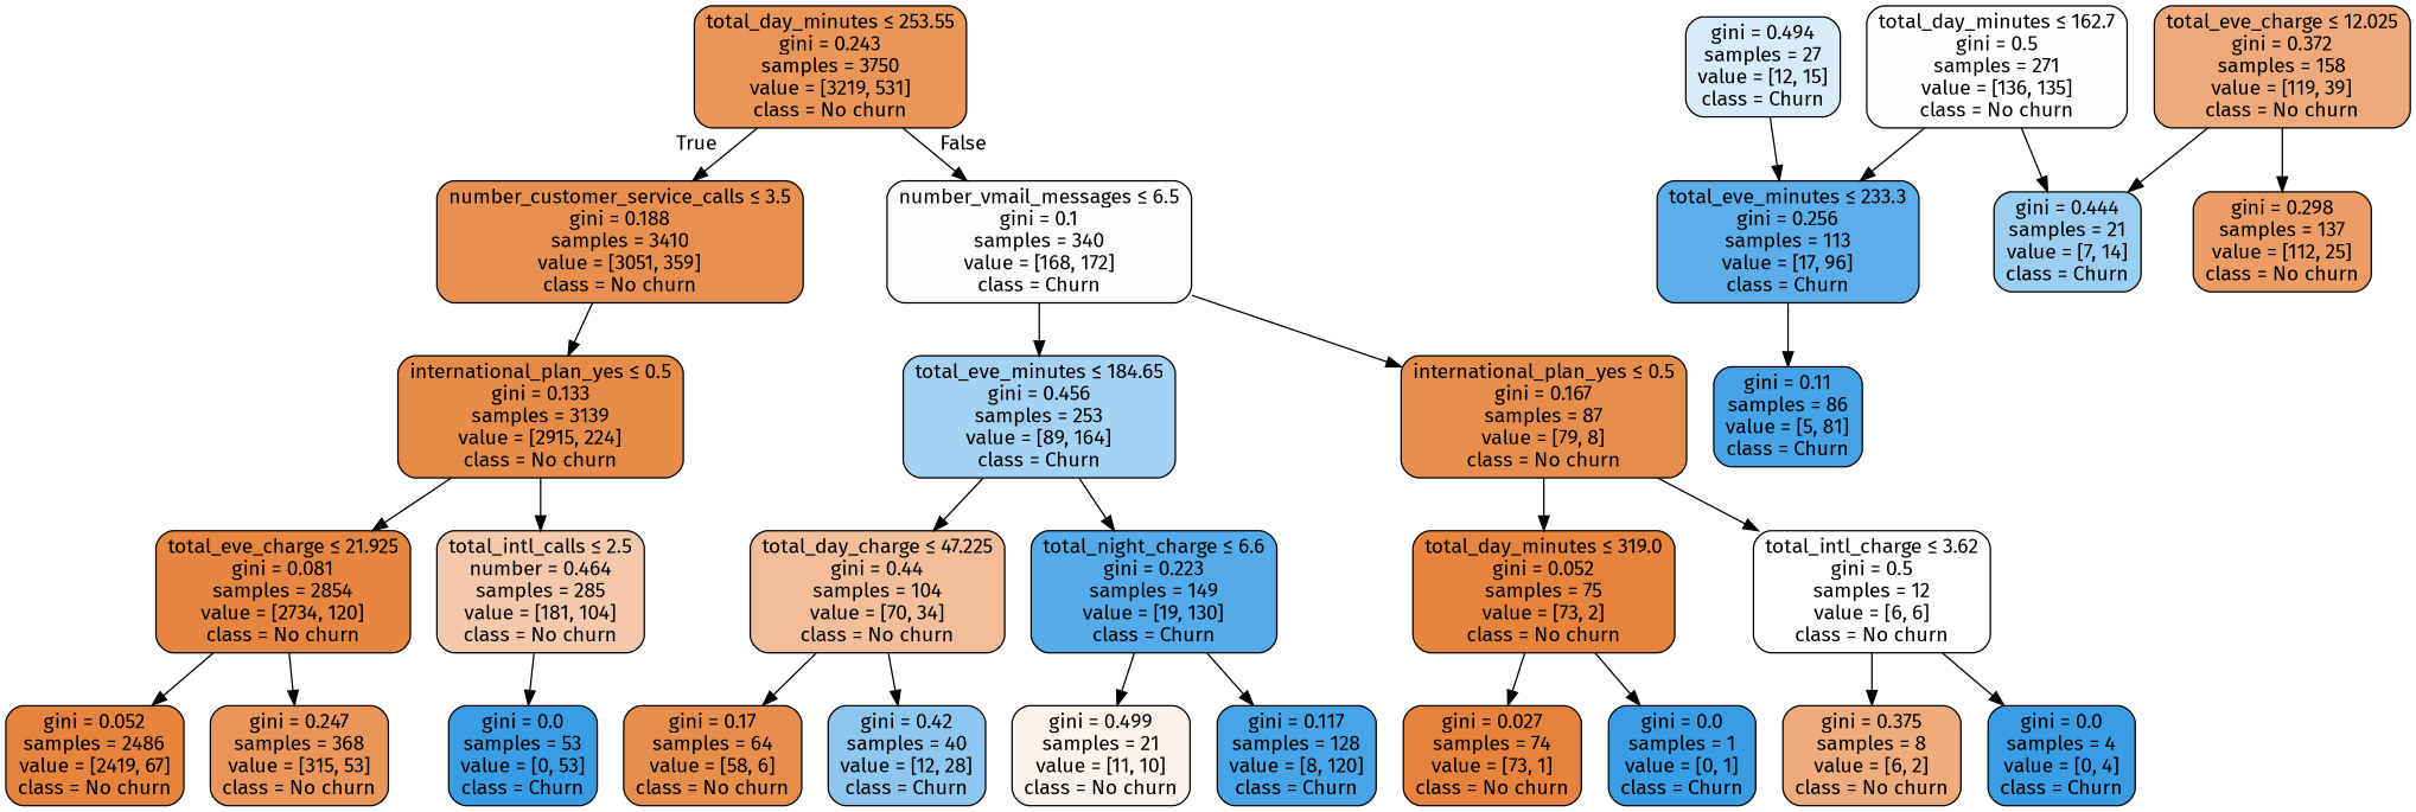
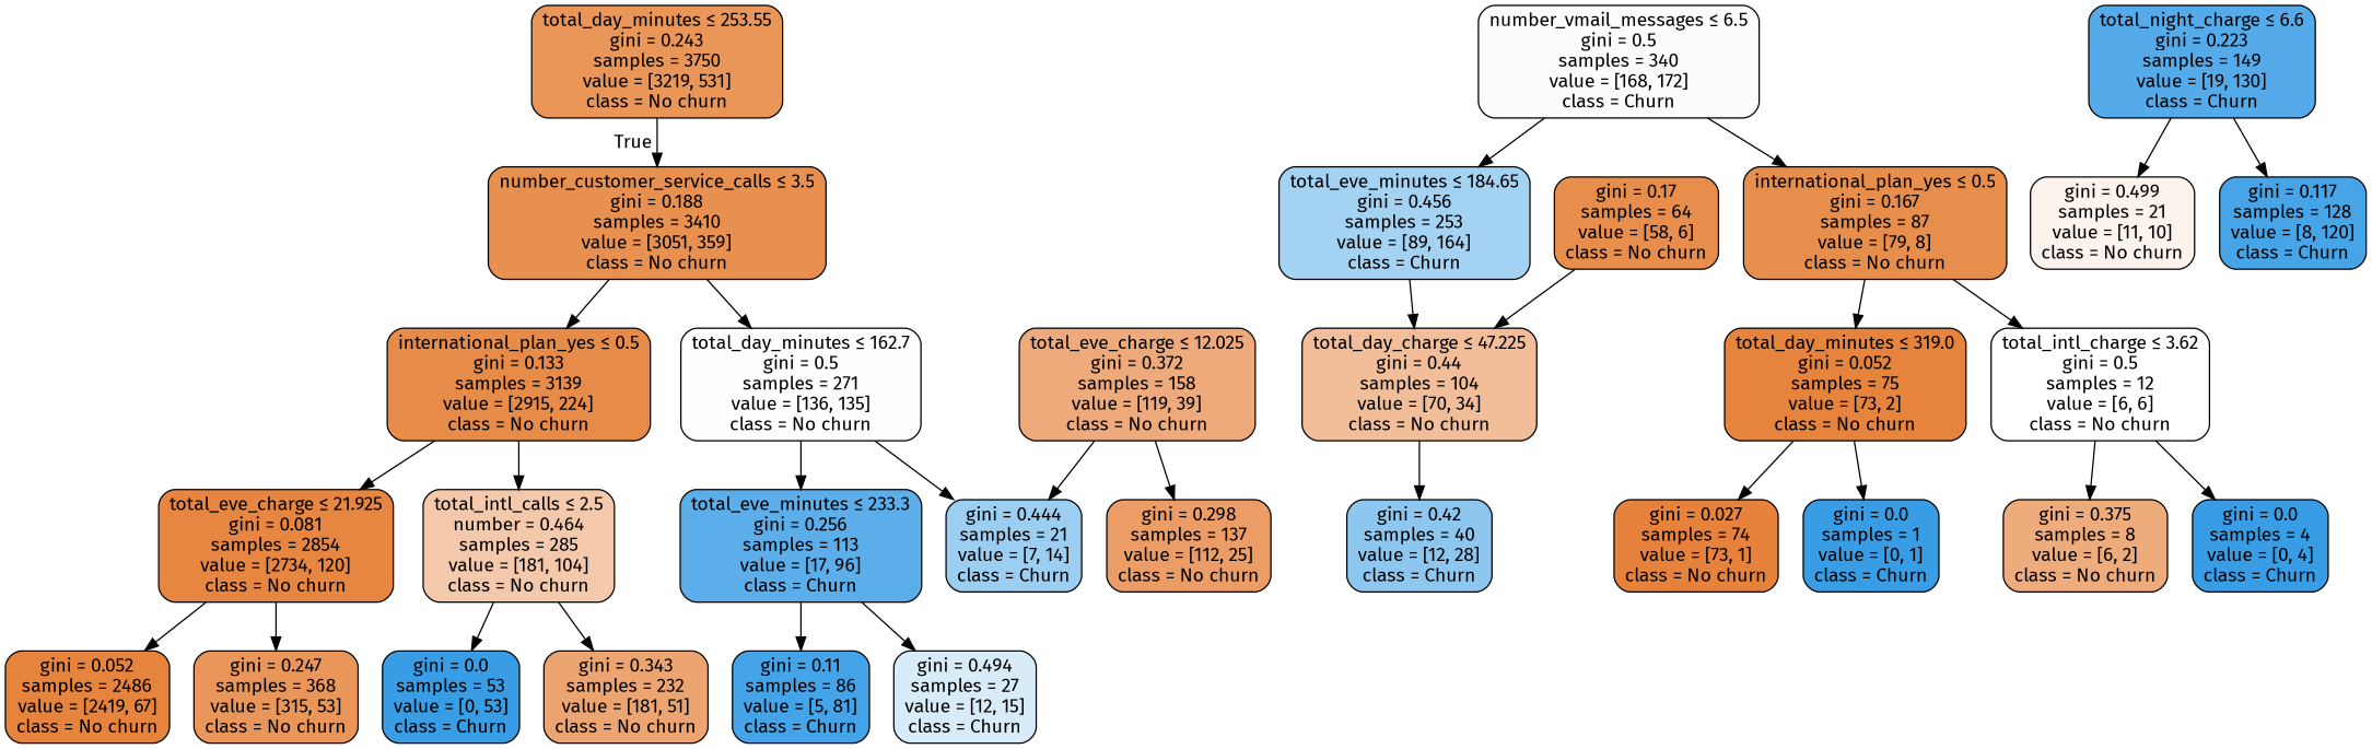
  digraph {
    fontname="Fira Sans"
    node [color=black fillcolor="#399de5ff" fontname="Fira Sans" shape=box style="filled, rounded"]
    edge [fontname="Fira Sans"]
    n1 [fillcolor="#e58139d5" label=<total_day_minutes &le; 253.55<br/>gini = 0.243<br/>samples = 3750<br/>value = [3219, 531]<br/>class = No churn>]
    n2 [fillcolor="#e58139e1" label=<number_customer_service_calls &le; 3.5<br/>gini = 0.188<br/>samples = 3410<br/>value = [3051, 359]<br/>class = No churn>]
-   n3 [fillcolor="#399de506" label=<number_vmail_messages &le; 6.5<br/>gini = 0.1<br/>samples = 340<br/>value = [168, 172]<br/>class = Churn>]
+   n3 [fillcolor="#399de506" label=<number_vmail_messages &le; 6.5<br/>gini = 0.5<br/>samples = 340<br/>value = [168, 172]<br/>class = Churn>]
    n4 [fillcolor="#e58139eb" label=<international_plan_yes &le; 0.5<br/>gini = 0.133<br/>samples = 3139<br/>value = [2915, 224]<br/>class = No churn>]
    n5 [fillcolor="#e5813902" label=<total_day_minutes &le; 162.7<br/>gini = 0.5<br/>samples = 271<br/>value = [136, 135]<br/>class = No churn>]
    n6 [fillcolor="#399de575" label=<total_eve_minutes &le; 184.65<br/>gini = 0.456<br/>samples = 253<br/>value = [89, 164]<br/>class = Churn>]
    n7 [fillcolor="#e58139e5" label=<international_plan_yes &le; 0.5<br/>gini = 0.167<br/>samples = 87<br/>value = [79, 8]<br/>class = No churn>]
    n8 [fillcolor="#e58139f4" label=<total_eve_charge &le; 21.925<br/>gini = 0.081<br/>samples = 2854<br/>value = [2734, 120]<br/>class = No churn>]
    n9 [fillcolor="#e581396c" label=<total_intl_calls &le; 2.5<br/>number = 0.464<br/>samples = 285<br/>value = [181, 104]<br/>class = No churn>]
    n10 [fillcolor="#399de5d2" label=<total_eve_minutes &le; 233.3<br/>gini = 0.256<br/>samples = 113<br/>value = [17, 96]<br/>class = Churn>]
    n11 [fillcolor="#399de57f" label=<gini = 0.444<br/>samples = 21<br/>value = [7, 14]<br/>class = Churn>]
    n12 [fillcolor="#e58139f8" label=<gini = 0.052<br/>samples = 2486<br/>value = [2419, 67]<br/>class = No churn>]
    n13 [fillcolor="#e58139d4" label=<gini = 0.247<br/>samples = 368<br/>value = [315, 53]<br/>class = No churn>]
    n14 [label=<gini = 0.0<br/>samples = 53<br/>value = [0, 53]<br/>class = Churn>]
+   n15 [fillcolor="#e58139b7" label=<gini = 0.343<br/>samples = 232<br/>value = [181, 51]<br/>class = No churn>]
    n16 [fillcolor="#399de5ef" label=<gini = 0.11<br/>samples = 86<br/>value = [5, 81]<br/>class = Churn>]
    n17 [fillcolor="#399de533" label=<gini = 0.494<br/>samples = 27<br/>value = [12, 15]<br/>class = Churn>]
    n18 [fillcolor="#e58139ab" label=<total_eve_charge &le; 12.025<br/>gini = 0.372<br/>samples = 158<br/>value = [119, 39]<br/>class = No churn>]
    n19 [fillcolor="#e58139c6" label=<gini = 0.298<br/>samples = 137<br/>value = [112, 25]<br/>class = No churn>]
    n20 [fillcolor="#e5813983" label=<total_day_charge &le; 47.225<br/>gini = 0.44<br/>samples = 104<br/>value = [70, 34]<br/>class = No churn>]
    n21 [fillcolor="#399de5da" label=<total_night_charge &le; 6.6<br/>gini = 0.223<br/>samples = 149<br/>value = [19, 130]<br/>class = Churn>]
    n22 [fillcolor="#e58139f8" label=<total_day_minutes &le; 319.0<br/>gini = 0.052<br/>samples = 75<br/>value = [73, 2]<br/>class = No churn>]
    n23 [fillcolor="#e5813900" label=<total_intl_charge &le; 3.62<br/>gini = 0.5<br/>samples = 12<br/>value = [6, 6]<br/>class = No churn>]
    n24 [fillcolor="#e58139e5" label=<gini = 0.17<br/>samples = 64<br/>value = [58, 6]<br/>class = No churn>]
    n25 [fillcolor="#399de592" label=<gini = 0.42<br/>samples = 40<br/>value = [12, 28]<br/>class = Churn>]
    n26 [fillcolor="#e5813917" label=<gini = 0.499<br/>samples = 21<br/>value = [11, 10]<br/>class = No churn>]
    n27 [fillcolor="#399de5ee" label=<gini = 0.117<br/>samples = 128<br/>value = [8, 120]<br/>class = Churn>]
    n28 [fillcolor="#e58139fc" label=<gini = 0.027<br/>samples = 74<br/>value = [73, 1]<br/>class = No churn>]
    n29 [label=<gini = 0.0<br/>samples = 1<br/>value = [0, 1]<br/>class = Churn>]
    n30 [fillcolor="#e58139aa" label=<gini = 0.375<br/>samples = 8<br/>value = [6, 2]<br/>class = No churn>]
    n31 [label=<gini = 0.0<br/>samples = 4<br/>value = [0, 4]<br/>class = Churn>]
    n1 -> n2 [headlabel=True labelangle=45 labeldistance=2.5]
-   n1 -> n3 [headlabel=False labelangle=-45 labeldistance=2.5]
    n2 -> n4
+   n2 -> n5
    n3 -> n6
    n3 -> n7
    n4 -> n8
    n4 -> n9
    n5 -> n10
    n5 -> n11
    n6 -> n20
-   n6 -> n21
    n7 -> n22
    n7 -> n23
    n8 -> n12
    n8 -> n13
    n9 -> n14
+   n9 -> n15
    n10 -> n16
-   n17 -> n10
+   n10 -> n17
    n18 -> n11
    n18 -> n19
-   n20 -> n24
+   n24 -> n20
    n20 -> n25
    n21 -> n26
    n21 -> n27
    n22 -> n28
    n22 -> n29
    n23 -> n30
    n23 -> n31
  }
